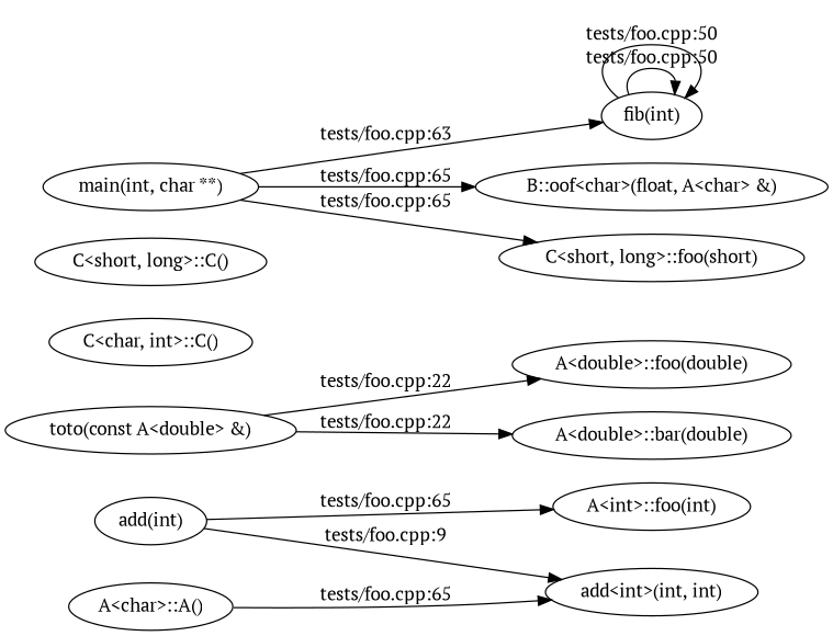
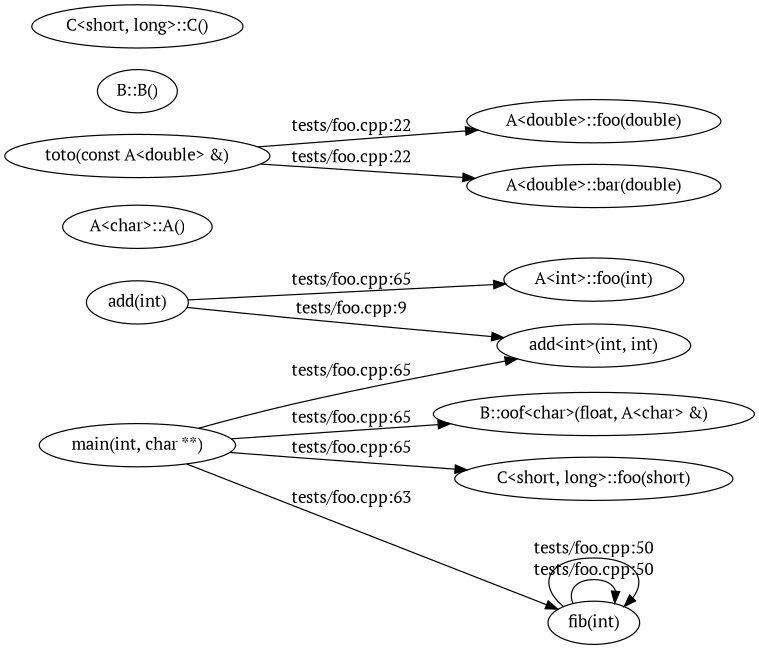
  digraph {
    fontname="PT Serif"
    rankdir=LR
    node [fontname="PT Serif"]
    edge [fontname="PT Serif"]
    "add(int)"
    "add<int>(int, int)"
    "A<int>::foo(int)"
    "A<char>::A()"
    "toto(const A<double> &)"
    "A<double>::foo(double)"
    "A<double>::bar(double)"
-   "C<char, int>::C()"
+   "B::B()"
    "C<short, long>::C()"
    "fib(int)"
    "main(int, char **)"
    "B::oof<char>(float, A<char> &)"
    "C<short, long>::foo(short)"
    "add(int)" -> "add<int>(int, int)" [label="tests/foo.cpp:9"]
    "add(int)" -> "A<int>::foo(int)" [label="tests/foo.cpp:65"]
    "toto(const A<double> &)" -> "A<double>::foo(double)" [label="tests/foo.cpp:22"]
    "toto(const A<double> &)" -> "A<double>::bar(double)" [label="tests/foo.cpp:22"]
    "fib(int)" -> "fib(int)" [label="tests/foo.cpp:50"]
    "fib(int)" -> "fib(int)" [label="tests/foo.cpp:50"]
-   "A<char>::A()" -> "add<int>(int, int)" [label="tests/foo.cpp:65"]
+   "main(int, char **)" -> "add<int>(int, int)" [label="tests/foo.cpp:65"]
    "main(int, char **)" -> "fib(int)" [label="tests/foo.cpp:63"]
    "main(int, char **)" -> "B::oof<char>(float, A<char> &)" [label="tests/foo.cpp:65"]
    "main(int, char **)" -> "C<short, long>::foo(short)" [label="tests/foo.cpp:65"]
  }
